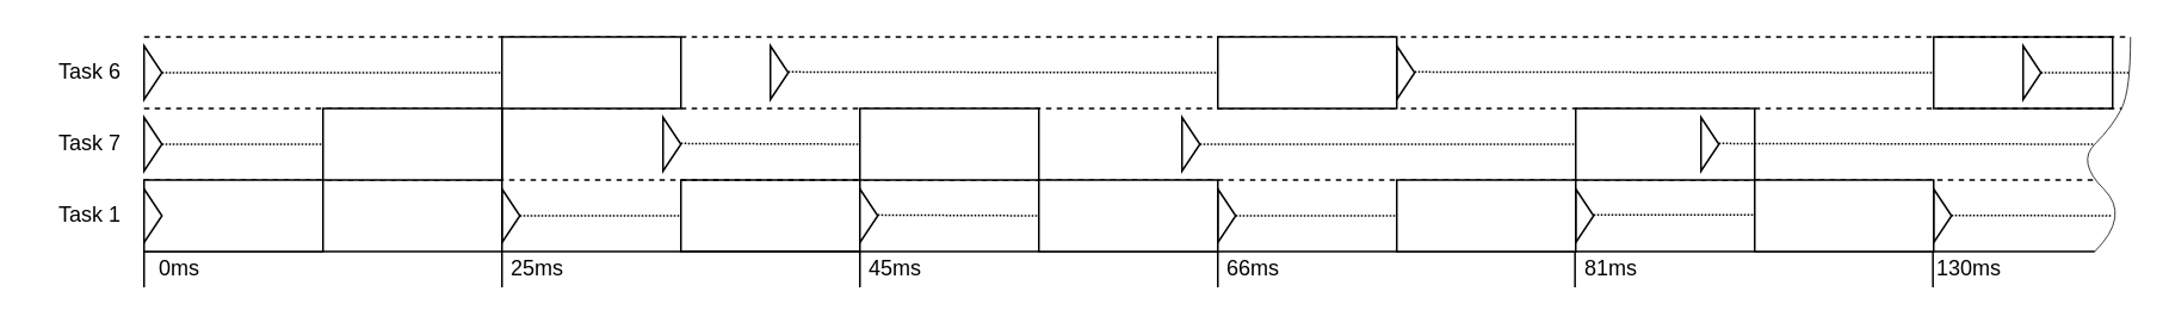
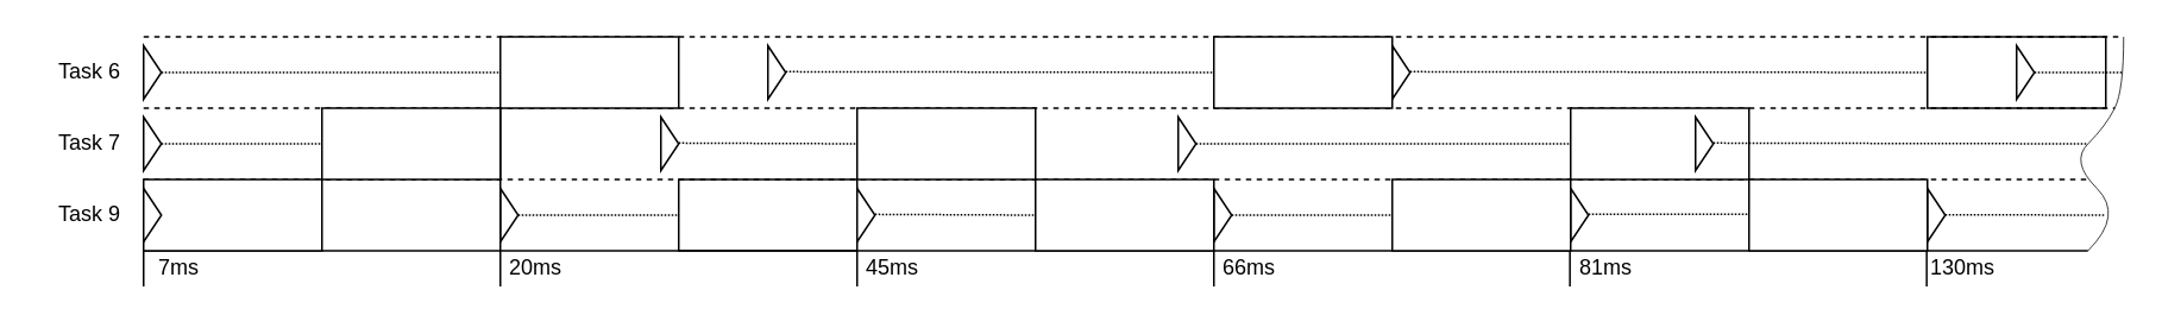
  <mxCell id="0" />
  <mxCell id="1" parent="0" />
  <mxCell id="2" value="" style="rounded=0;whiteSpace=wrap;html=1;" vertex="1" parent="1"><mxGeometry x="1080" y="20" width="100" height="40" as="geometry" /></mxCell>
- <mxCell id="3" value="0ms" style="text;html=1;strokeColor=none;fillColor=none;align=center;verticalAlign=middle;whiteSpace=wrap;rounded=0;" parent="1" vertex="1"><mxGeometry x="70" y="135" width="60" height="30" as="geometry" /></mxCell>
- <mxCell id="4" value="25ms" style="text;html=1;strokeColor=none;fillColor=none;align=center;verticalAlign=middle;whiteSpace=wrap;rounded=0;" parent="1" vertex="1"><mxGeometry x="270" y="135" width="60" height="30" as="geometry" /></mxCell>
+ <mxCell id="3" value="7ms" style="text;html=1;strokeColor=none;fillColor=none;align=center;verticalAlign=middle;whiteSpace=wrap;rounded=0;" parent="1" vertex="1"><mxGeometry x="70" y="135" width="60" height="30" as="geometry" /></mxCell>
+ <mxCell id="4" value="20ms" style="text;html=1;strokeColor=none;fillColor=none;align=center;verticalAlign=middle;whiteSpace=wrap;rounded=0;" parent="1" vertex="1"><mxGeometry x="270" y="135" width="60" height="30" as="geometry" /></mxCell>
  <mxCell id="5" value="" style="rounded=0;whiteSpace=wrap;html=1;" parent="1" vertex="1"><mxGeometry x="380" y="100" width="100" height="40" as="geometry" /></mxCell>
  <mxCell id="6" value="" style="endArrow=none;html=1;rounded=0;" parent="1" edge="1"><mxGeometry width="50" height="50" relative="1" as="geometry"><mxPoint y="140" as="sourcePoint" x="80" /><mxPoint x="1170" y="140" as="targetPoint" /></mxGeometry></mxCell>
  <mxCell id="7" value="" style="endArrow=none;html=1;rounded=0;dashed=1;" parent="1" edge="1"><mxGeometry width="50" height="50" relative="1" as="geometry"><mxPoint y="100" as="sourcePoint" x="80" /><mxPoint x="1170" y="100" as="targetPoint" /></mxGeometry></mxCell>
  <mxCell id="8" value="" style="endArrow=none;html=1;rounded=0;dashed=1;" parent="1" edge="1"><mxGeometry width="50" height="50" relative="1" as="geometry"><mxPoint y="60" as="sourcePoint" x="80" /><mxPoint x="1185" y="60" as="targetPoint" /></mxGeometry></mxCell>
  <mxCell id="9" value="" style="endArrow=none;html=1;rounded=0;dashed=1;" parent="1" edge="1"><mxGeometry width="50" height="50" relative="1" as="geometry"><mxPoint y="20" as="sourcePoint" x="80" /><mxPoint x="1190" y="20" as="targetPoint" /></mxGeometry></mxCell>
- <mxCell id="10" value="Task 1" style="text;html=1;strokeColor=none;fillColor=none;align=center;verticalAlign=middle;whiteSpace=wrap;rounded=0;" parent="1" vertex="1"><mxGeometry x="20" y="105" width="60" height="30" as="geometry" /></mxCell>
+ <mxCell id="10" value="Task 9" style="text;html=1;strokeColor=none;fillColor=none;align=center;verticalAlign=middle;whiteSpace=wrap;rounded=0;" parent="1" vertex="1"><mxGeometry x="20" y="105" width="60" height="30" as="geometry" /></mxCell>
  <mxCell id="11" value="Task 7" style="text;html=1;strokeColor=none;fillColor=none;align=center;verticalAlign=middle;whiteSpace=wrap;rounded=0;" parent="1" vertex="1"><mxGeometry x="20" y="65" width="60" height="30" as="geometry" /></mxCell>
  <mxCell id="12" value="Task 6" style="text;html=1;strokeColor=none;fillColor=none;align=center;verticalAlign=middle;whiteSpace=wrap;rounded=0;" parent="1" vertex="1"><mxGeometry x="20" y="25" width="60" height="30" as="geometry" /></mxCell>
  <mxCell id="13" value="" style="rounded=0;whiteSpace=wrap;html=1;" parent="1" vertex="1"><mxGeometry y="100" width="100" height="40" as="geometry" x="80" /></mxCell>
  <mxCell id="14" value="" style="rounded=0;whiteSpace=wrap;html=1;" parent="1" vertex="1"><mxGeometry x="280" y="20" width="100" height="40" as="geometry" /></mxCell>
  <mxCell id="15" value="" style="rounded=0;whiteSpace=wrap;html=1;" parent="1" vertex="1"><mxGeometry x="480" y="60" width="100" height="40" as="geometry" /></mxCell>
  <mxCell id="16" value="" style="rounded=0;whiteSpace=wrap;html=1;" parent="1" vertex="1"><mxGeometry x="180" y="60" width="100" height="40" as="geometry" /></mxCell>
  <mxCell id="17" value="" style="triangle;whiteSpace=wrap;html=1;" parent="1" vertex="1"><mxGeometry y="65" width="10" height="30" as="geometry" x="80" /></mxCell>
  <mxCell id="18" value="" style="triangle;whiteSpace=wrap;html=1;" parent="1" vertex="1"><mxGeometry y="25" width="10" height="30" as="geometry" x="80" /></mxCell>
  <mxCell id="19" value="" style="triangle;whiteSpace=wrap;html=1;" parent="1" vertex="1"><mxGeometry y="105" width="10" height="30" as="geometry" x="80" /></mxCell>
  <mxCell id="20" value="" style="triangle;whiteSpace=wrap;html=1;" parent="1" vertex="1"><mxGeometry x="280" y="105" width="10" height="30" as="geometry" /></mxCell>
  <mxCell id="21" value="" style="triangle;whiteSpace=wrap;html=1;" parent="1" vertex="1"><mxGeometry x="480" y="105" width="10" height="30" as="geometry" /></mxCell>
  <mxCell id="22" value="" style="triangle;whiteSpace=wrap;html=1;" parent="1" vertex="1"><mxGeometry x="680" y="105" width="10" height="30" as="geometry" /></mxCell>
  <mxCell id="23" value="" style="triangle;whiteSpace=wrap;html=1;" parent="1" vertex="1"><mxGeometry x="370" y="65" width="10" height="30" as="geometry" /></mxCell>
  <mxCell id="24" value="" style="triangle;whiteSpace=wrap;html=1;" parent="1" vertex="1"><mxGeometry x="660" y="65" width="10" height="30" as="geometry" /></mxCell>
  <mxCell id="25" value="" style="triangle;whiteSpace=wrap;html=1;" parent="1" vertex="1"><mxGeometry x="880" y="105" width="10" height="30" as="geometry" /></mxCell>
  <mxCell id="26" value="" style="endArrow=none;html=1;rounded=0;exitX=1;exitY=0.5;exitDx=0;exitDy=0;entryX=0;entryY=0.5;entryDx=0;entryDy=0;dashed=1;dashPattern=1 1;" parent="1" source="17" target="16" edge="1"><mxGeometry width="50" height="50" relative="1" as="geometry"><mxPoint x="410" y="210" as="sourcePoint" /><mxPoint x="460" y="160" as="targetPoint" /></mxGeometry></mxCell>
  <mxCell id="27" value="" style="endArrow=none;html=1;rounded=0;exitX=1;exitY=0.5;exitDx=0;exitDy=0;dashed=1;dashPattern=1 1;" parent="1" source="18" edge="1"><mxGeometry width="50" height="50" relative="1" as="geometry"><mxPoint x="100" y="90" as="sourcePoint" /><mxPoint x="280" y="40" as="targetPoint" /></mxGeometry></mxCell>
  <mxCell id="28" value="" style="endArrow=none;html=1;rounded=0;entryX=0;entryY=0.5;entryDx=0;entryDy=0;dashed=1;dashPattern=1 1;exitX=1;exitY=0.5;exitDx=0;exitDy=0;" parent="1" source="24" target="54" edge="1"><mxGeometry width="50" height="50" relative="1" as="geometry"><mxPoint x="680" y="80" as="sourcePoint" /><mxPoint x="780" y="80" as="targetPoint" /><Array as="points" /></mxGeometry></mxCell>
  <mxCell id="29" value="" style="triangle;whiteSpace=wrap;html=1;" parent="1" vertex="1"><mxGeometry x="1080" y="105" width="10" height="30" as="geometry" /></mxCell>
  <mxCell id="30" value="" style="endArrow=none;html=1;rounded=0;exitX=0;exitY=1;exitDx=0;exitDy=0;" parent="1" source="14" edge="1"><mxGeometry width="50" height="50" relative="1" as="geometry"><mxPoint x="200" y="140" as="sourcePoint" /><mxPoint x="280" y="160" as="targetPoint" /></mxGeometry></mxCell>
  <mxCell id="31" value="" style="endArrow=none;html=1;rounded=0;exitX=0;exitY=1;exitDx=0;exitDy=0;" parent="1" edge="1"><mxGeometry width="50" height="50" relative="1" as="geometry"><mxPoint x="480" y="140" as="sourcePoint" /><mxPoint x="480" y="160" as="targetPoint" /></mxGeometry></mxCell>
  <mxCell id="32" value="" style="endArrow=none;html=1;rounded=0;exitX=0;exitY=1;exitDx=0;exitDy=0;" parent="1" edge="1"><mxGeometry width="50" height="50" relative="1" as="geometry"><mxPoint x="680" y="140" as="sourcePoint" /><mxPoint x="680" y="160" as="targetPoint" /></mxGeometry></mxCell>
  <mxCell id="33" value="" style="endArrow=none;html=1;rounded=0;exitX=0;exitY=1;exitDx=0;exitDy=0;" parent="1" edge="1"><mxGeometry width="50" height="50" relative="1" as="geometry"><mxPoint x="879.6" y="140" as="sourcePoint" /><mxPoint x="879.6" y="160" as="targetPoint" /></mxGeometry></mxCell>
  <mxCell id="34" value="" style="endArrow=none;html=1;rounded=0;exitX=0;exitY=1;exitDx=0;exitDy=0;" parent="1" edge="1"><mxGeometry width="50" height="50" relative="1" as="geometry"><mxPoint x="1079.6" y="140" as="sourcePoint" /><mxPoint x="1079.6" y="160" as="targetPoint" /></mxGeometry></mxCell>
  <mxCell id="35" value="45ms" style="text;html=1;strokeColor=none;fillColor=none;align=center;verticalAlign=middle;whiteSpace=wrap;rounded=0;" parent="1" vertex="1"><mxGeometry x="470" y="135" width="60" height="30" as="geometry" /></mxCell>
  <mxCell id="36" value="66ms" style="text;html=1;strokeColor=none;fillColor=none;align=center;verticalAlign=middle;whiteSpace=wrap;rounded=0;" parent="1" vertex="1"><mxGeometry x="670" y="135" width="60" height="30" as="geometry" /></mxCell>
  <mxCell id="37" value="81ms" style="text;html=1;strokeColor=none;fillColor=none;align=center;verticalAlign=middle;whiteSpace=wrap;rounded=0;" parent="1" vertex="1"><mxGeometry x="870" y="135" width="60" height="30" as="geometry" /></mxCell>
  <mxCell id="38" value="" style="endArrow=none;html=1;rounded=0;exitX=0;exitY=1;exitDx=0;exitDy=0;" parent="1" source="13" edge="1"><mxGeometry width="50" height="50" relative="1" as="geometry"><mxPoint x="290" y="150" as="sourcePoint" /><mxPoint y="160" as="targetPoint" x="80" /><Array as="points" /></mxGeometry></mxCell>
  <mxCell id="39" value="130ms" style="text;html=1;strokeColor=none;fillColor=none;align=center;verticalAlign=middle;whiteSpace=wrap;rounded=0;" parent="1" vertex="1"><mxGeometry x="1070" y="135" width="60" height="30" as="geometry" /></mxCell>
  <mxCell id="40" value="" style="curved=1;endArrow=none;html=1;rounded=0;endFill=0;strokeWidth=0.5;" parent="1" edge="1"><mxGeometry width="50" height="50" relative="1" as="geometry"><mxPoint x="1170" y="140" as="sourcePoint" /><mxPoint x="1190" y="20" as="targetPoint" /><Array as="points"><mxPoint x="1190" y="120" /><mxPoint x="1160" y="90" /><mxPoint x="1180" y="70" /><mxPoint x="1190" y="50" /></Array></mxGeometry></mxCell>
  <mxCell id="41" value="" style="endArrow=none;html=1;rounded=0;dashed=1;dashPattern=1 1;" edge="1" parent="1"><mxGeometry width="50" height="50" relative="1" as="geometry"><mxPoint x="690" y="120" as="sourcePoint" /><mxPoint x="780" y="120" as="targetPoint" /></mxGeometry></mxCell>
  <mxCell id="42" value="" style="triangle;whiteSpace=wrap;html=1;" parent="1" vertex="1"><mxGeometry x="780" y="25" width="10" height="30" as="geometry" /></mxCell>
  <mxCell id="43" value="" style="triangle;whiteSpace=wrap;html=1;" parent="1" vertex="1"><mxGeometry x="1130" y="25" width="10" height="30" as="geometry" /></mxCell>
  <mxCell id="44" value="" style="endArrow=none;html=1;rounded=0;dashed=1;dashPattern=1 1;exitX=1;exitY=0.5;exitDx=0;exitDy=0;" edge="1" parent="1" source="43"><mxGeometry width="50" height="50" relative="1" as="geometry"><mxPoint x="1110" y="20" as="sourcePoint" /><mxPoint x="1190" y="40" as="targetPoint" /></mxGeometry></mxCell>
  <mxCell id="45" value="" style="endArrow=none;html=1;rounded=0;dashed=1;dashPattern=1 1;" edge="1" parent="1"><mxGeometry width="50" height="50" relative="1" as="geometry"><mxPoint x="380" y="79.57" as="sourcePoint" /><mxPoint x="480" y="80" as="targetPoint" /></mxGeometry></mxCell>
  <mxCell id="46" value="" style="triangle;whiteSpace=wrap;html=1;" parent="1" vertex="1"><mxGeometry x="430" y="25" width="10" height="30" as="geometry" /></mxCell>
  <mxCell id="47" value="" style="endArrow=none;html=1;rounded=0;dashed=1;dashPattern=1 1;exitX=1;exitY=0.5;exitDx=0;exitDy=0;entryX=0;entryY=0.5;entryDx=0;entryDy=0;" edge="1" parent="1" source="20" target="5"><mxGeometry width="50" height="50" relative="1" as="geometry"><mxPoint x="530" y="80" as="sourcePoint" /><mxPoint x="580" y="30" as="targetPoint" /></mxGeometry></mxCell>
  <mxCell id="48" value="" style="endArrow=none;html=1;rounded=0;dashed=1;dashPattern=1 1;entryX=0;entryY=0.5;entryDx=0;entryDy=0;" edge="1" parent="1" target="51"><mxGeometry width="50" height="50" relative="1" as="geometry"><mxPoint x="440" y="39.57" as="sourcePoint" /><mxPoint x="585" y="39.57" as="targetPoint" /></mxGeometry></mxCell>
  <mxCell id="49" value="" style="endArrow=none;html=1;rounded=0;dashed=1;dashPattern=1 1;" edge="1" parent="1"><mxGeometry width="50" height="50" relative="1" as="geometry"><mxPoint x="490" y="119.57" as="sourcePoint" /><mxPoint x="580" y="120" as="targetPoint" /></mxGeometry></mxCell>
  <mxCell id="50" value="" style="rounded=0;whiteSpace=wrap;html=1;" vertex="1" parent="1"><mxGeometry x="580" y="100" width="100" height="40" as="geometry" /></mxCell>
  <mxCell id="51" value="" style="rounded=0;whiteSpace=wrap;html=1;" vertex="1" parent="1"><mxGeometry x="680" y="20" width="100" height="40" as="geometry" /></mxCell>
  <mxCell id="52" value="" style="endArrow=none;html=1;rounded=0;entryX=0;entryY=0.5;entryDx=0;entryDy=0;dashed=1;dashPattern=1 1;exitX=1;exitY=0.5;exitDx=0;exitDy=0;" edge="1" parent="1" target="2"><mxGeometry width="50" height="50" relative="1" as="geometry"><mxPoint x="790" y="39.57" as="sourcePoint" /><mxPoint x="900" y="39.57" as="targetPoint" /><Array as="points" /></mxGeometry></mxCell>
  <mxCell id="53" value="" style="rounded=0;whiteSpace=wrap;html=1;" vertex="1" parent="1"><mxGeometry x="780" y="100" width="100" height="40" as="geometry" /></mxCell>
  <mxCell id="54" value="" style="rounded=0;whiteSpace=wrap;html=1;" vertex="1" parent="1"><mxGeometry x="880" y="60" width="100" height="40" as="geometry" /></mxCell>
  <mxCell id="55" value="" style="triangle;whiteSpace=wrap;html=1;" parent="1" vertex="1"><mxGeometry x="950" y="65" width="10" height="30" as="geometry" /></mxCell>
  <mxCell id="56" value="" style="rounded=0;whiteSpace=wrap;html=1;" vertex="1" parent="1"><mxGeometry x="980" y="100" width="100" height="40" as="geometry" /></mxCell>
  <mxCell id="57" value="" style="endArrow=none;html=1;rounded=0;dashed=1;dashPattern=1 1;" edge="1" parent="1"><mxGeometry width="50" height="50" relative="1" as="geometry"><mxPoint x="890" y="119.57" as="sourcePoint" /><mxPoint x="980" y="119.57" as="targetPoint" /></mxGeometry></mxCell>
  <mxCell id="58" value="" style="endArrow=none;html=1;rounded=0;dashed=1;dashPattern=1 1;" edge="1" parent="1"><mxGeometry width="50" height="50" relative="1" as="geometry"><mxPoint x="960" y="79.57" as="sourcePoint" /><mxPoint x="1170" y="80" as="targetPoint" /></mxGeometry></mxCell>
  <mxCell id="59" value="" style="endArrow=none;html=1;rounded=0;dashed=1;dashPattern=1 1;" edge="1" parent="1"><mxGeometry width="50" height="50" relative="1" as="geometry"><mxPoint x="1090" y="119.79" as="sourcePoint" /><mxPoint x="1180" y="120" as="targetPoint" /></mxGeometry></mxCell>
